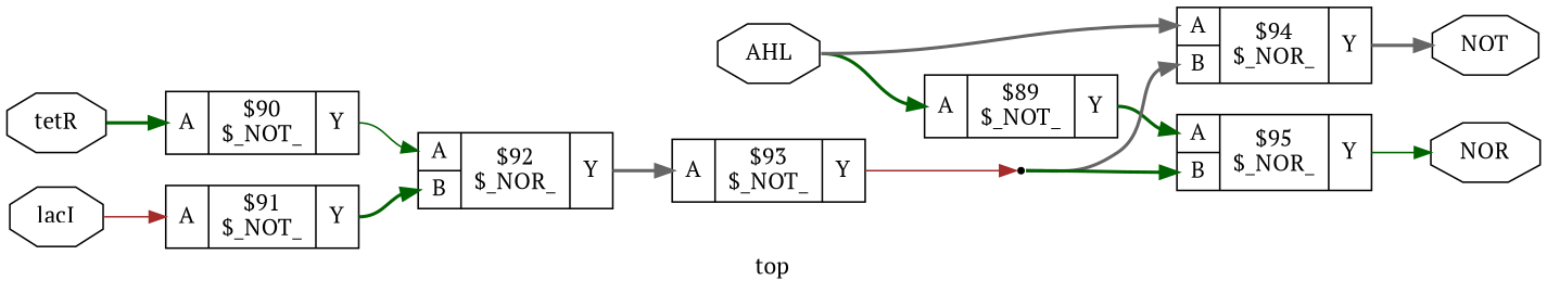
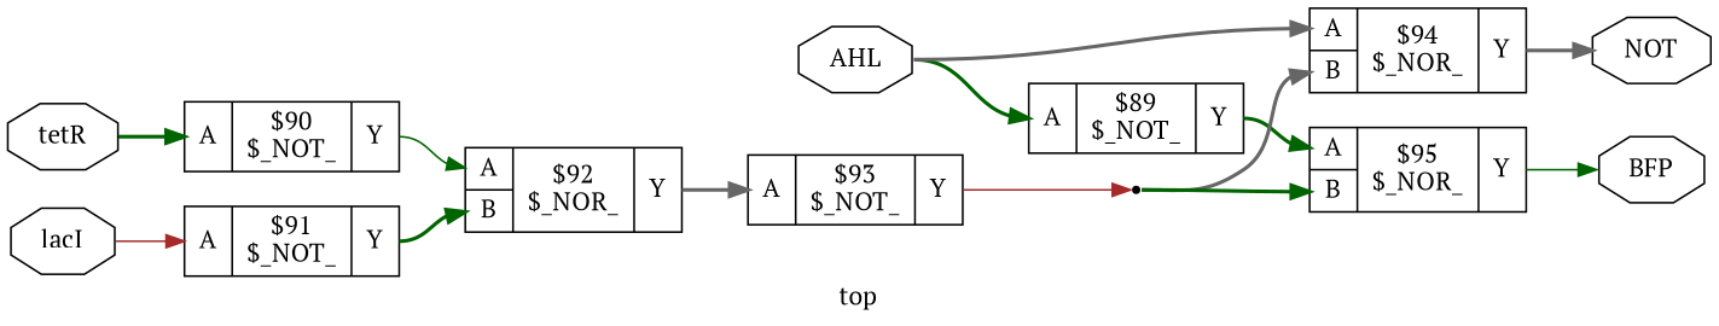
  digraph {
    fontname="PT Serif"
    label=top
    rankdir=LR
    remincross=true
    node [fontname="PT Serif" shape=record]
    edge [color=darkgreen fontcolor=black fontname="PT Serif" headport="p11:w" style=bold tailport="p12:e"]
    n6 [color=black fontcolor=black label=AHL shape=octagon]
    c13 [label="{{<p11> A}|$89\n$_NOT_|{<p12> Y}}"]
    c19 [label="{{<p11> A|<p16> B}|$94\n$_NOR_|{<p12> Y}}"]
    c20 [label="{{<p11> A|<p16> B}|$95\n$_NOR_|{<p12> Y}}"]
    n8 [color=black fontcolor=black label=NOT shape=octagon]
-   n7 [color=black fontcolor=black label=NOR shape=octagon]
+   n7 [color=black fontcolor=black label=BFP shape=octagon]
    n9 [color=black fontcolor=black label=lacI shape=octagon]
    c15 [label="{{<p11> A}|$91\n$_NOT_|{<p12> Y}}"]
    c17 [label="{{<p11> A|<p16> B}|$92\n$_NOR_|{<p12> Y}}"]
    n10 [color=black fontcolor=black label=tetR shape=octagon]
    c14 [label="{{<p11> A}|$90\n$_NOT_|{<p12> Y}}"]
    c18 [label="{{<p11> A}|$93\n$_NOT_|{<p12> Y}}"]
    n1 [shape=point]
    n6 -> c13 [tailport=e]
    n6 -> c19 [color=gray40 tailport=e]
    c13 -> c20
    c19 -> n8 [color=gray40 headport=w]
    c20 -> n7 [headport=w style=solid]
    n9 -> c15 [color=brown style=solid tailport=e]
    c15 -> c17 [headport="p16:w"]
    c17 -> c18 [color=gray40]
    n10 -> c14 [tailport=e]
    c14 -> c17 [style=solid]
    c18 -> n1 [color=brown headport=w style=solid]
    n1 -> c19 [color=gray40 headport="p16:w" tailport=e]
    n1 -> c20 [headport="p16:w" tailport=e]
  }
